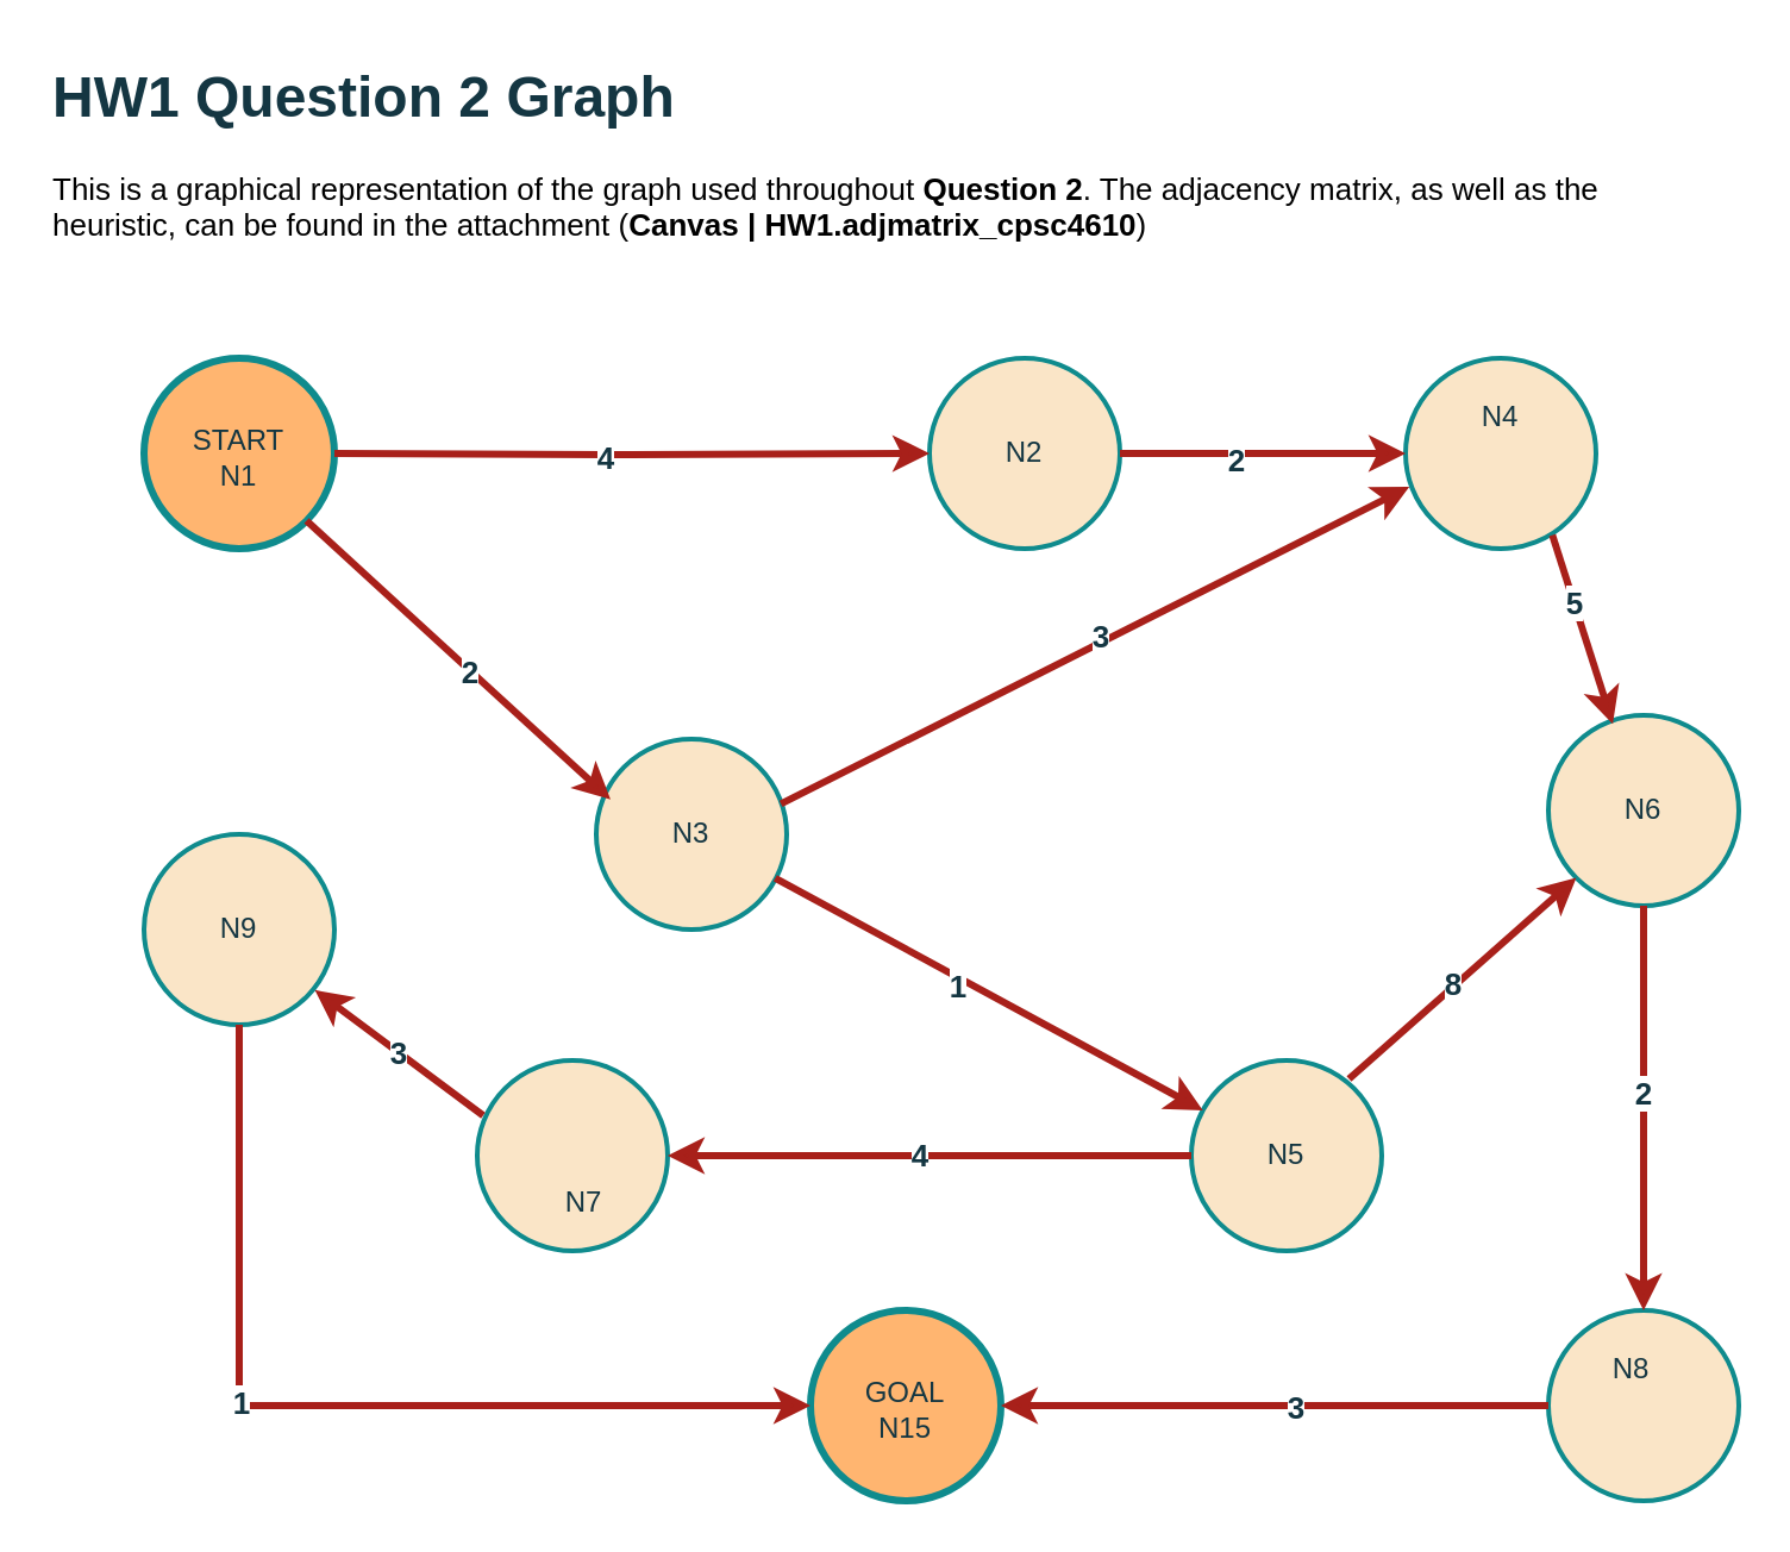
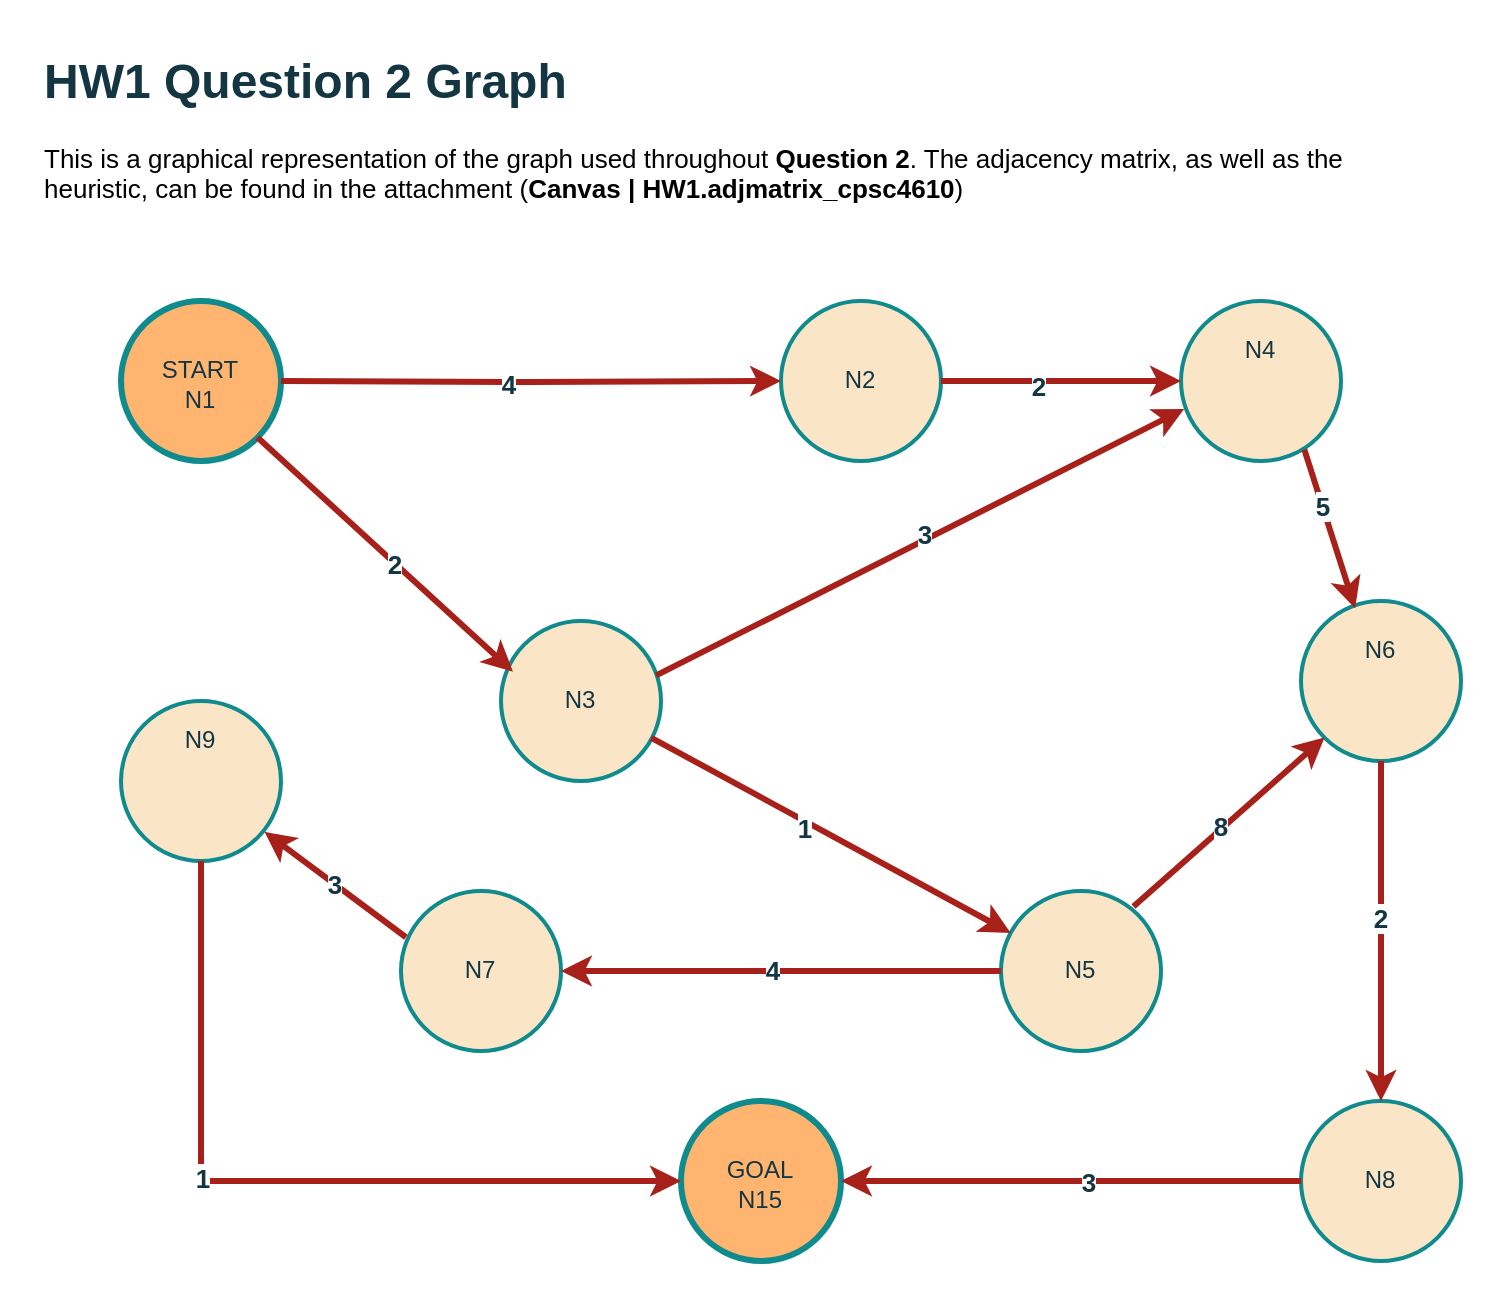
  <mxCell id="0" />
  <mxCell id="1" parent="0" />
  <mxCell id="2" value="" style="group;labelBackgroundColor=none;fontColor=#143642;" vertex="1" connectable="0" parent="1"><mxGeometry x="60" y="150" width="80" height="80" as="geometry" /></mxCell>
  <mxCell id="3" value="" style="ellipse;whiteSpace=wrap;html=1;aspect=fixed;labelBackgroundColor=none;fillColor=#FFB570;strokeColor=#0F8B8D;fontColor=#143642;strokeWidth=3;" vertex="1" parent="2"><mxGeometry width="80" height="80" as="geometry" /></mxCell>
  <mxCell id="4" value="" style="group;labelBackgroundColor=none;fontColor=#143642;" vertex="1" connectable="0" parent="2"><mxGeometry y="10" width="80" height="80" as="geometry" /></mxCell>
  <mxCell id="5" value="N1" style="text;html=1;align=center;verticalAlign=middle;whiteSpace=wrap;rounded=0;labelBackgroundColor=none;fontColor=#143642;" vertex="1" parent="4"><mxGeometry x="10" y="25" width="60" height="30" as="geometry" /></mxCell>
  <mxCell id="6" value="START" style="text;html=1;align=center;verticalAlign=middle;whiteSpace=wrap;rounded=0;labelBackgroundColor=none;fontColor=#143642;" vertex="1" parent="4"><mxGeometry x="10" y="10" width="60" height="30" as="geometry" /></mxCell>
  <mxCell id="7" value="" style="group;labelBackgroundColor=none;fontColor=#143642;" vertex="1" connectable="0" parent="1"><mxGeometry x="340" y="550" width="80" height="80" as="geometry" /></mxCell>
  <mxCell id="8" value="" style="ellipse;whiteSpace=wrap;html=1;aspect=fixed;labelBackgroundColor=none;fillColor=#FFB570;strokeColor=#0F8B8D;fontColor=#143642;strokeWidth=3;" vertex="1" parent="7"><mxGeometry width="80" height="80" as="geometry" /></mxCell>
  <mxCell id="9" value="GOAL" style="text;html=1;align=center;verticalAlign=middle;whiteSpace=wrap;rounded=0;labelBackgroundColor=none;fontColor=#143642;" vertex="1" parent="7"><mxGeometry x="10" y="20" width="60" height="30" as="geometry" /></mxCell>
  <mxCell id="10" value="N15" style="text;html=1;align=center;verticalAlign=middle;whiteSpace=wrap;rounded=0;labelBackgroundColor=none;fontColor=#143642;" vertex="1" parent="7"><mxGeometry x="10" y="35" width="60" height="30" as="geometry" /></mxCell>
  <mxCell id="11" value="" style="group;labelBackgroundColor=none;fontColor=#143642;" vertex="1" connectable="0" parent="1"><mxGeometry x="60" y="350" width="80" height="80" as="geometry" /></mxCell>
  <mxCell id="12" value="" style="ellipse;whiteSpace=wrap;html=1;aspect=fixed;labelBackgroundColor=none;fillColor=#FAE5C7;strokeColor=#0F8B8D;fontColor=#143642;strokeWidth=2;" vertex="1" parent="11"><mxGeometry width="80" height="80" as="geometry" /></mxCell>
- <mxCell id="13" value="N9" style="text;html=1;align=center;verticalAlign=middle;whiteSpace=wrap;rounded=0;labelBackgroundColor=none;fontColor=#143642;" vertex="1" parent="11"><mxGeometry x="10" y="25" width="60" height="30" as="geometry" /></mxCell>
+ <mxCell id="13" value="N9" style="text;html=1;align=center;verticalAlign=middle;whiteSpace=wrap;rounded=0;labelBackgroundColor=none;fontColor=#143642;" vertex="1" parent="11"><mxGeometry x="10" y="5" width="60" height="30" as="geometry" /></mxCell>
  <mxCell id="14" value="" style="group;labelBackgroundColor=none;fontColor=#143642;" vertex="1" connectable="0" parent="1"><mxGeometry x="650" y="550" width="80" height="80" as="geometry" /></mxCell>
  <mxCell id="15" value="" style="ellipse;whiteSpace=wrap;html=1;aspect=fixed;labelBackgroundColor=none;fillColor=#FAE5C7;strokeColor=#0F8B8D;fontColor=#143642;strokeWidth=2;" vertex="1" parent="14"><mxGeometry width="80" height="80" as="geometry" /></mxCell>
- <mxCell id="16" value="N8" style="text;html=1;align=center;verticalAlign=middle;whiteSpace=wrap;rounded=0;labelBackgroundColor=none;fontColor=#143642;" vertex="1" parent="14"><mxGeometry x="5" y="10" width="60" height="30" as="geometry" /></mxCell>
+ <mxCell id="16" value="N8" style="text;html=1;align=center;verticalAlign=middle;whiteSpace=wrap;rounded=0;labelBackgroundColor=none;fontColor=#143642;" vertex="1" parent="14"><mxGeometry x="10" y="25" width="60" height="30" as="geometry" /></mxCell>
  <mxCell id="17" value="" style="group;labelBackgroundColor=none;fontColor=#143642;" vertex="1" connectable="0" parent="1"><mxGeometry x="200" y="445" width="80" height="80" as="geometry" /></mxCell>
  <mxCell id="18" value="" style="ellipse;whiteSpace=wrap;html=1;aspect=fixed;labelBackgroundColor=none;fillColor=#FAE5C7;strokeColor=#0F8B8D;fontColor=#143642;strokeWidth=2;" vertex="1" parent="17"><mxGeometry width="80" height="80" as="geometry" /></mxCell>
- <mxCell id="19" value="N7" style="text;html=1;align=center;verticalAlign=middle;whiteSpace=wrap;rounded=0;labelBackgroundColor=none;fontColor=#143642;" vertex="1" parent="17"><mxGeometry x="15" y="45" width="60" height="30" as="geometry" /></mxCell>
+ <mxCell id="19" value="N7" style="text;html=1;align=center;verticalAlign=middle;whiteSpace=wrap;rounded=0;labelBackgroundColor=none;fontColor=#143642;" vertex="1" parent="17"><mxGeometry x="10" y="25" width="60" height="30" as="geometry" /></mxCell>
  <mxCell id="20" value="" style="group;labelBackgroundColor=none;fontColor=#143642;" vertex="1" connectable="0" parent="1"><mxGeometry x="650" y="300" width="80" height="80" as="geometry" /></mxCell>
  <mxCell id="21" value="" style="ellipse;whiteSpace=wrap;html=1;aspect=fixed;labelBackgroundColor=none;fillColor=#FAE5C7;strokeColor=#0F8B8D;fontColor=#143642;strokeWidth=2;" vertex="1" parent="20"><mxGeometry width="80" height="80" as="geometry" /></mxCell>
- <mxCell id="22" value="N6" style="text;html=1;align=center;verticalAlign=middle;whiteSpace=wrap;rounded=0;labelBackgroundColor=none;fontColor=#143642;" vertex="1" parent="20"><mxGeometry x="10" y="25" width="60" height="30" as="geometry" /></mxCell>
+ <mxCell id="22" value="N6" style="text;html=1;align=center;verticalAlign=middle;whiteSpace=wrap;rounded=0;labelBackgroundColor=none;fontColor=#143642;" vertex="1" parent="20"><mxGeometry x="10" y="10" width="60" height="30" as="geometry" /></mxCell>
  <mxCell id="23" value="" style="group;labelBackgroundColor=none;fontColor=#143642;strokeWidth=1;" vertex="1" connectable="0" parent="1"><mxGeometry x="500" y="445" width="80" height="80" as="geometry" /></mxCell>
  <mxCell id="24" value="" style="ellipse;whiteSpace=wrap;html=1;aspect=fixed;labelBackgroundColor=none;fillColor=#FAE5C7;strokeColor=#0F8B8D;fontColor=#143642;strokeWidth=2;" vertex="1" parent="23"><mxGeometry width="80" height="80" as="geometry" /></mxCell>
  <mxCell id="25" value="N5" style="text;html=1;align=center;verticalAlign=middle;whiteSpace=wrap;rounded=0;labelBackgroundColor=none;fontColor=#143642;" vertex="1" parent="23"><mxGeometry x="10" y="25" width="60" height="30" as="geometry" /></mxCell>
  <mxCell id="26" value="" style="group;labelBackgroundColor=none;fontColor=#143642;strokeWidth=2;" vertex="1" connectable="0" parent="1"><mxGeometry x="590" y="150" width="80" height="80" as="geometry" /></mxCell>
  <mxCell id="27" value="" style="ellipse;whiteSpace=wrap;html=1;aspect=fixed;labelBackgroundColor=none;fillColor=#FAE5C7;strokeColor=#0F8B8D;fontColor=#143642;strokeWidth=2;" vertex="1" parent="26"><mxGeometry width="80" height="80" as="geometry" /></mxCell>
  <mxCell id="28" value="N4" style="text;html=1;align=center;verticalAlign=middle;whiteSpace=wrap;rounded=0;labelBackgroundColor=none;fontColor=#143642;" vertex="1" parent="26"><mxGeometry x="10" y="10" width="60" height="30" as="geometry" /></mxCell>
  <mxCell id="29" value="" style="group;labelBackgroundColor=none;fontColor=#143642;strokeWidth=2;" vertex="1" connectable="0" parent="1"><mxGeometry x="250" y="310" width="80" height="80" as="geometry" /></mxCell>
  <mxCell id="30" value="" style="ellipse;whiteSpace=wrap;html=1;aspect=fixed;labelBackgroundColor=none;fillColor=#FAE5C7;strokeColor=#0F8B8D;fontColor=#143642;strokeWidth=2;" vertex="1" parent="29"><mxGeometry width="80" height="80" as="geometry" /></mxCell>
  <mxCell id="31" value="N3" style="text;html=1;align=center;verticalAlign=middle;whiteSpace=wrap;rounded=0;labelBackgroundColor=none;fontColor=#143642;" vertex="1" parent="29"><mxGeometry x="10" y="25" width="60" height="30" as="geometry" /></mxCell>
  <mxCell id="32" value="" style="group;labelBackgroundColor=none;fontColor=#143642;" vertex="1" connectable="0" parent="1"><mxGeometry x="390" y="150" width="80" height="80" as="geometry" /></mxCell>
  <mxCell id="33" value="" style="ellipse;whiteSpace=wrap;html=1;aspect=fixed;labelBackgroundColor=none;fillColor=#FAE5C7;strokeColor=#0F8B8D;fontColor=#143642;strokeWidth=2;" vertex="1" parent="32"><mxGeometry width="80" height="80" as="geometry" /></mxCell>
  <mxCell id="34" value="N2" style="text;html=1;align=center;verticalAlign=middle;whiteSpace=wrap;rounded=0;labelBackgroundColor=none;fontColor=#143642;" vertex="1" parent="32"><mxGeometry x="10" y="25" width="60" height="30" as="geometry" /></mxCell>
  <mxCell id="35" style="edgeStyle=orthogonalEdgeStyle;rounded=0;orthogonalLoop=1;jettySize=auto;html=1;entryX=0;entryY=0.5;entryDx=0;entryDy=0;labelBackgroundColor=none;strokeColor=#A8201A;fontColor=default;strokeWidth=3;jumpStyle=none;flowAnimation=0;shadow=0;curved=0;" edge="1" parent="1" target="33"><mxGeometry relative="1" as="geometry"><mxPoint x="140" y="190" as="sourcePoint" /></mxGeometry></mxCell>
  <mxCell id="36" value="&lt;b&gt;&lt;font style=&quot;font-size: 13px;&quot;&gt;4&lt;/font&gt;&lt;/b&gt;" style="edgeLabel;html=1;align=center;verticalAlign=middle;resizable=0;points=[];strokeColor=#0F8B8D;fontColor=#143642;fillColor=#FAE5C7;" vertex="1" connectable="0" parent="35"><mxGeometry x="-0.086" y="-1" relative="1" as="geometry"><mxPoint as="offset" /></mxGeometry></mxCell>
  <mxCell id="37" style="rounded=0;orthogonalLoop=1;jettySize=auto;html=1;exitX=1;exitY=1;exitDx=0;exitDy=0;entryX=0.075;entryY=0.317;entryDx=0;entryDy=0;entryPerimeter=0;labelBackgroundColor=none;strokeColor=#A8201A;fontColor=default;strokeWidth=3;" edge="1" parent="1" source="3" target="30"><mxGeometry relative="1" as="geometry" /></mxCell>
  <mxCell id="38" value="&lt;font style=&quot;font-size: 13px;&quot;&gt;&lt;b&gt;2&lt;/b&gt;&lt;/font&gt;" style="edgeLabel;html=1;align=center;verticalAlign=middle;resizable=0;points=[];strokeColor=#0F8B8D;fontColor=#143642;fillColor=#FAE5C7;" vertex="1" connectable="0" parent="37"><mxGeometry x="0.068" y="-1" relative="1" as="geometry"><mxPoint as="offset" /></mxGeometry></mxCell>
  <mxCell id="39" style="rounded=0;orthogonalLoop=1;jettySize=auto;html=1;entryX=0;entryY=0.5;entryDx=0;entryDy=0;labelBackgroundColor=none;strokeColor=#A8201A;fontColor=default;strokeWidth=3;exitX=1;exitY=0.5;exitDx=0;exitDy=0;" edge="1" parent="1" source="33" target="27"><mxGeometry relative="1" as="geometry"><mxPoint x="469" y="190" as="sourcePoint" /></mxGeometry></mxCell>
  <mxCell id="40" value="&lt;font style=&quot;font-size: 13px;&quot;&gt;&lt;b style=&quot;&quot;&gt;2&lt;/b&gt;&lt;/font&gt;" style="edgeLabel;html=1;align=center;verticalAlign=middle;resizable=0;points=[];strokeColor=#0F8B8D;fontColor=#143642;fillColor=#FAE5C7;" vertex="1" connectable="0" parent="39"><mxGeometry x="-0.194" y="-2" relative="1" as="geometry"><mxPoint as="offset" /></mxGeometry></mxCell>
  <mxCell id="41" style="rounded=0;orthogonalLoop=1;jettySize=auto;html=1;entryX=0.02;entryY=0.675;entryDx=0;entryDy=0;entryPerimeter=0;labelBackgroundColor=none;strokeColor=#A8201A;fontColor=default;strokeWidth=3;exitX=0.97;exitY=0.34;exitDx=0;exitDy=0;exitPerimeter=0;" edge="1" parent="1" source="30" target="27"><mxGeometry relative="1" as="geometry" /></mxCell>
  <mxCell id="42" value="&lt;font style=&quot;font-size: 13px;&quot;&gt;&lt;b&gt;3&lt;/b&gt;&lt;/font&gt;" style="edgeLabel;html=1;align=center;verticalAlign=middle;resizable=0;points=[];strokeColor=#0F8B8D;fontColor=#143642;fillColor=#FAE5C7;" vertex="1" connectable="0" parent="41"><mxGeometry x="0.02" y="3" relative="1" as="geometry"><mxPoint as="offset" /></mxGeometry></mxCell>
  <mxCell id="43" style="rounded=0;orthogonalLoop=1;jettySize=auto;html=1;exitX=0.94;exitY=0.73;exitDx=0;exitDy=0;labelBackgroundColor=none;strokeColor=#A8201A;fontColor=default;strokeWidth=3;exitPerimeter=0;" edge="1" parent="1" source="30" target="24"><mxGeometry relative="1" as="geometry" /></mxCell>
  <mxCell id="44" value="&lt;b&gt;&lt;font style=&quot;font-size: 13px;&quot;&gt;1&lt;/font&gt;&lt;/b&gt;" style="edgeLabel;html=1;align=center;verticalAlign=middle;resizable=0;points=[];strokeColor=#0F8B8D;fontColor=#143642;fillColor=#FAE5C7;" vertex="1" connectable="0" parent="43"><mxGeometry x="-0.134" y="-3" relative="1" as="geometry"><mxPoint as="offset" /></mxGeometry></mxCell>
  <mxCell id="45" style="rounded=0;orthogonalLoop=1;jettySize=auto;html=1;exitX=0.771;exitY=0.929;exitDx=0;exitDy=0;labelBackgroundColor=none;strokeColor=#A8201A;fontColor=default;strokeWidth=3;exitPerimeter=0;entryX=0.338;entryY=0.045;entryDx=0;entryDy=0;entryPerimeter=0;" edge="1" parent="1" source="27" target="21"><mxGeometry relative="1" as="geometry"><mxPoint x="670" y="244" as="targetPoint" /></mxGeometry></mxCell>
  <mxCell id="46" value="&lt;b&gt;&lt;font style=&quot;font-size: 13px;&quot;&gt;5&lt;/font&gt;&lt;/b&gt;" style="edgeLabel;html=1;align=center;verticalAlign=middle;resizable=0;points=[];strokeColor=#0F8B8D;fontColor=#143642;fillColor=#FAE5C7;" vertex="1" connectable="0" parent="45"><mxGeometry x="-0.272" relative="1" as="geometry"><mxPoint as="offset" /></mxGeometry></mxCell>
  <mxCell id="47" style="rounded=0;orthogonalLoop=1;jettySize=auto;html=1;labelBackgroundColor=none;strokeColor=#A8201A;fontColor=default;strokeWidth=3;exitX=0.828;exitY=0.097;exitDx=0;exitDy=0;exitPerimeter=0;entryX=0;entryY=1;entryDx=0;entryDy=0;" edge="1" parent="1" source="24" target="21"><mxGeometry relative="1" as="geometry"><mxPoint x="660" y="310" as="targetPoint" /></mxGeometry></mxCell>
  <mxCell id="48" value="&lt;b&gt;&lt;font style=&quot;font-size: 13px;&quot;&gt;8&lt;/font&gt;&lt;/b&gt;" style="edgeLabel;html=1;align=center;verticalAlign=middle;resizable=0;points=[];strokeColor=#0F8B8D;fontColor=#143642;fillColor=#FAE5C7;" vertex="1" connectable="0" parent="47"><mxGeometry x="-0.074" y="1" relative="1" as="geometry"><mxPoint as="offset" /></mxGeometry></mxCell>
  <mxCell id="49" style="edgeStyle=orthogonalEdgeStyle;rounded=0;orthogonalLoop=1;jettySize=auto;html=1;exitX=0;exitY=0.5;exitDx=0;exitDy=0;entryX=1;entryY=0.5;entryDx=0;entryDy=0;elbow=vertical;curved=1;labelBackgroundColor=none;strokeColor=#A8201A;fontColor=default;strokeWidth=3;" edge="1" parent="1" source="24" target="18"><mxGeometry relative="1" as="geometry" /></mxCell>
  <mxCell id="50" value="&lt;b&gt;&lt;font style=&quot;font-size: 13px;&quot;&gt;4&lt;/font&gt;&lt;/b&gt;" style="edgeLabel;html=1;align=center;verticalAlign=middle;resizable=0;points=[];strokeColor=#0F8B8D;fontColor=#143642;fillColor=#FAE5C7;" vertex="1" connectable="0" parent="49"><mxGeometry x="0.041" y="-1" relative="1" as="geometry"><mxPoint as="offset" /></mxGeometry></mxCell>
  <mxCell id="51" style="rounded=0;orthogonalLoop=1;jettySize=auto;html=1;exitX=0.5;exitY=1;exitDx=0;exitDy=0;entryX=0.5;entryY=0;entryDx=0;entryDy=0;labelBackgroundColor=none;strokeColor=#A8201A;fontColor=default;strokeWidth=3;" edge="1" parent="1" source="21" target="15"><mxGeometry relative="1" as="geometry" /></mxCell>
  <mxCell id="52" value="&lt;b&gt;&lt;font style=&quot;font-size: 13px;&quot;&gt;2&lt;/font&gt;&lt;/b&gt;" style="edgeLabel;html=1;align=center;verticalAlign=middle;resizable=0;points=[];strokeColor=#0F8B8D;fontColor=#143642;fillColor=#FAE5C7;" vertex="1" connectable="0" parent="51"><mxGeometry x="-0.086" y="-1" relative="1" as="geometry"><mxPoint as="offset" /></mxGeometry></mxCell>
  <mxCell id="53" style="rounded=0;orthogonalLoop=1;jettySize=auto;html=1;exitX=0;exitY=0.5;exitDx=0;exitDy=0;entryX=1;entryY=0.5;entryDx=0;entryDy=0;labelBackgroundColor=none;strokeColor=#A8201A;fontColor=default;strokeWidth=3;" edge="1" parent="1" source="15" target="8"><mxGeometry relative="1" as="geometry" /></mxCell>
  <mxCell id="54" value="&lt;b&gt;&lt;font style=&quot;font-size: 13px;&quot;&gt;3&lt;/font&gt;&lt;/b&gt;" style="edgeLabel;html=1;align=center;verticalAlign=middle;resizable=0;points=[];strokeColor=#0F8B8D;fontColor=#143642;fillColor=#FAE5C7;" vertex="1" connectable="0" parent="53"><mxGeometry x="-0.066" relative="1" as="geometry"><mxPoint as="offset" /></mxGeometry></mxCell>
  <mxCell id="55" style="edgeStyle=orthogonalEdgeStyle;rounded=0;orthogonalLoop=1;jettySize=auto;html=1;entryX=0;entryY=0.5;entryDx=0;entryDy=0;strokeColor=#A8201A;fontColor=#143642;fillColor=#FAE5C7;strokeWidth=3;exitX=0.5;exitY=1;exitDx=0;exitDy=0;" edge="1" parent="1" source="12" target="8"><mxGeometry relative="1" as="geometry"><mxPoint x="100" y="450" as="sourcePoint" /></mxGeometry></mxCell>
  <mxCell id="56" value="&lt;b&gt;&lt;font style=&quot;font-size: 13px;&quot;&gt;1&lt;/font&gt;&lt;/b&gt;" style="edgeLabel;html=1;align=center;verticalAlign=middle;resizable=0;points=[];strokeColor=#0F8B8D;fontColor=#143642;fillColor=#FAE5C7;" vertex="1" connectable="0" parent="55"><mxGeometry x="-0.209" relative="1" as="geometry"><mxPoint as="offset" /></mxGeometry></mxCell>
  <mxCell id="57" value="&lt;b&gt;&lt;font style=&quot;font-size: 13px;&quot;&gt;3&lt;/font&gt;&lt;/b&gt;" style="rounded=0;orthogonalLoop=1;jettySize=auto;html=1;strokeColor=#A8201A;fontColor=#143642;fillColor=#FAE5C7;exitX=0.031;exitY=0.289;exitDx=0;exitDy=0;exitPerimeter=0;entryX=0.897;entryY=0.818;entryDx=0;entryDy=0;entryPerimeter=0;strokeWidth=3;" edge="1" parent="1" source="18" target="12"><mxGeometry relative="1" as="geometry"><mxPoint x="130" y="420" as="targetPoint" /></mxGeometry></mxCell>
  <mxCell id="58" value="&lt;h1 style=&quot;margin-top: 0px;&quot;&gt;HW1 Question 2 Graph&lt;/h1&gt;&lt;div&gt;&lt;font style=&quot;font-size: 13px;&quot; face=&quot;Helvetica&quot;&gt;&lt;span style=&quot;caret-color: rgb(0, 0, 0); color: rgb(0, 0, 0);&quot;&gt;This is a graphical representation of the graph used throughout&lt;span style=&quot;&quot; class=&quot;Apple-converted-space&quot;&gt;&amp;nbsp;&lt;/span&gt;&lt;/span&gt;&lt;strong style=&quot;caret-color: rgb(0, 0, 0); color: rgb(0, 0, 0);&quot;&gt;Question 2&lt;/strong&gt;&lt;span style=&quot;caret-color: rgb(0, 0, 0); color: rgb(0, 0, 0);&quot;&gt;. The adjacency matrix, as well as the heuristic, can be found in the attachment (&lt;b&gt;Canvas | HW1.adjmatrix_cpsc4610&lt;/b&gt;)&lt;/span&gt;&lt;/font&gt;&lt;br&gt;&lt;/div&gt;" style="text;html=1;whiteSpace=wrap;overflow=hidden;rounded=0;fontColor=#143642;" vertex="1" parent="1"><mxGeometry x="20" width="660" height="120" as="geometry" y="20" /></mxCell>
